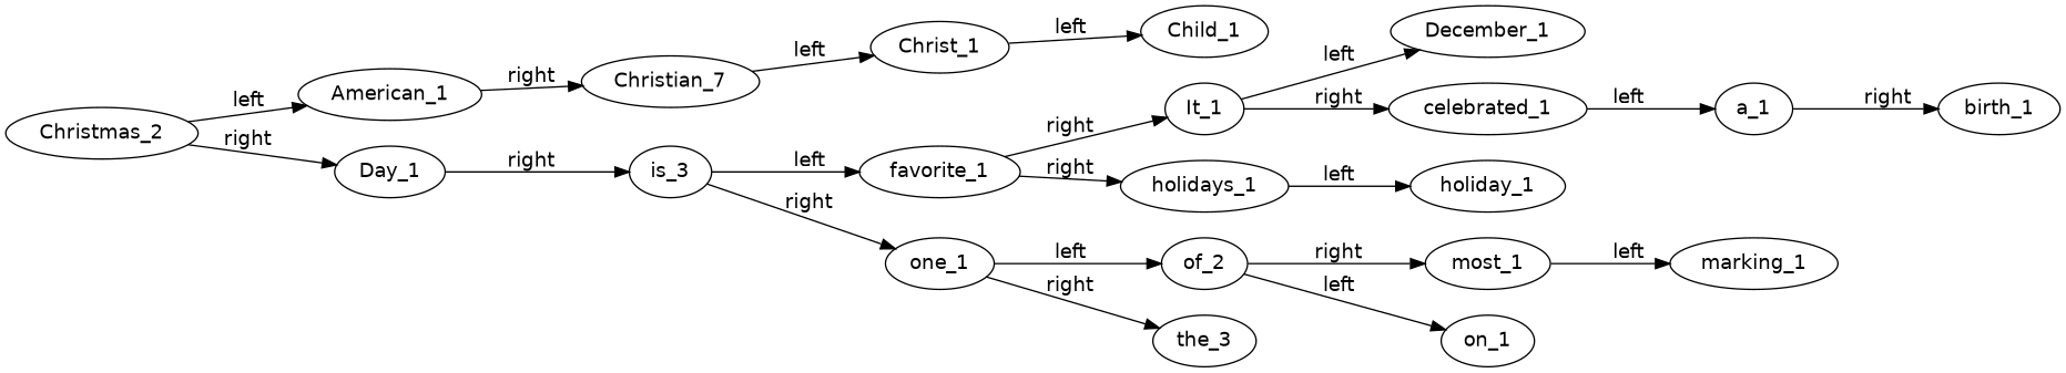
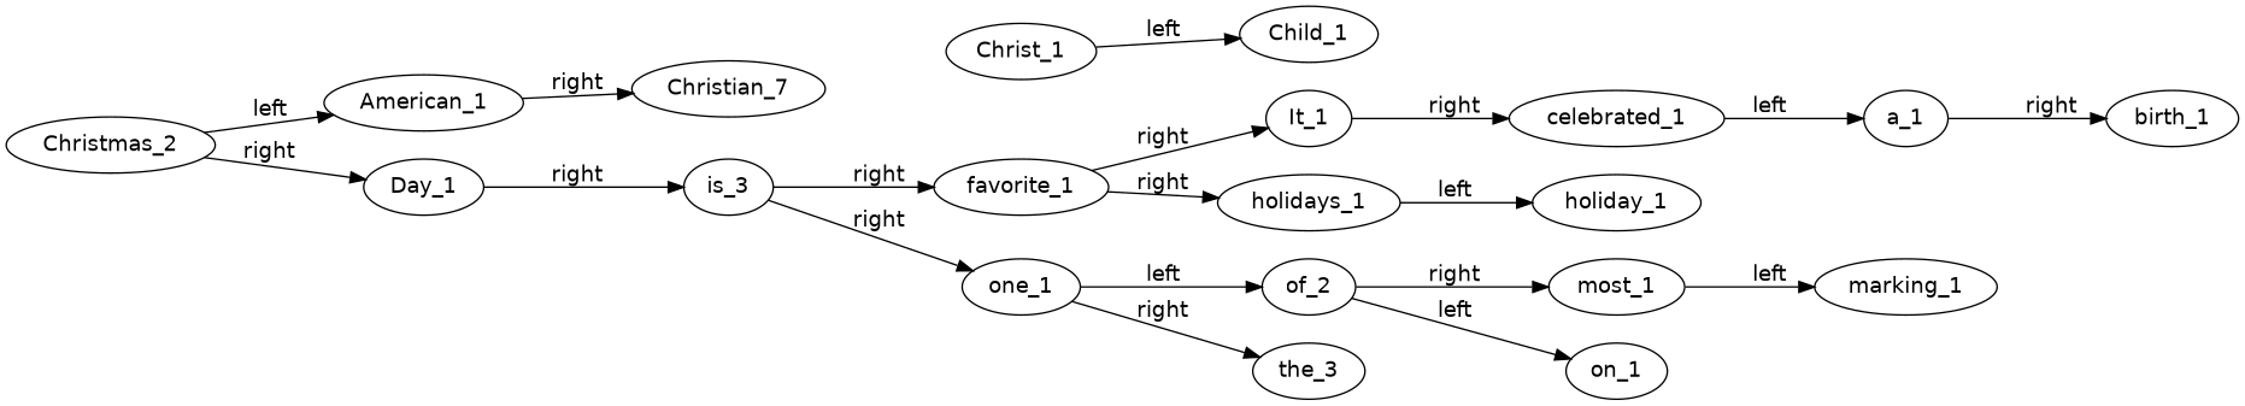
  digraph {
    fontname="DejaVu Sans"
    rankdir=LR
    node [fontname="DejaVu Sans"]
    edge [fontname="DejaVu Sans"]
    Christmas_2
    American_1
    Day_1
    n4 [label=Christian_7]
    is_3
    Christ_1
    favorite_1
    one_1
    Child_1
    It_1
    holidays_1
    of_2
    the_3
-   December_1
    celebrated_1
    holiday_1
    most_1
    on_1
    a_1
    birth_1
    marking_1
    Christmas_2 -> American_1 [label=left]
    Christmas_2 -> Day_1 [label=right]
    American_1 -> n4 [label=right]
    Day_1 -> is_3 [label=right]
-   n4 -> Christ_1 [label=left]
-   is_3 -> favorite_1 [label=left]
+   is_3 -> favorite_1 [label=right]
    is_3 -> one_1 [label=right]
    Christ_1 -> Child_1 [label=left]
    favorite_1 -> It_1 [label=right]
    favorite_1 -> holidays_1 [label=right]
    one_1 -> of_2 [label=left]
    one_1 -> the_3 [label=right]
-   It_1 -> December_1 [label=left]
    It_1 -> celebrated_1 [label=right]
    holidays_1 -> holiday_1 [label=left]
    of_2 -> most_1 [label=right]
    of_2 -> on_1 [label=left]
    celebrated_1 -> a_1 [label=left]
    most_1 -> marking_1 [label=left]
    a_1 -> birth_1 [label=right]
  }
